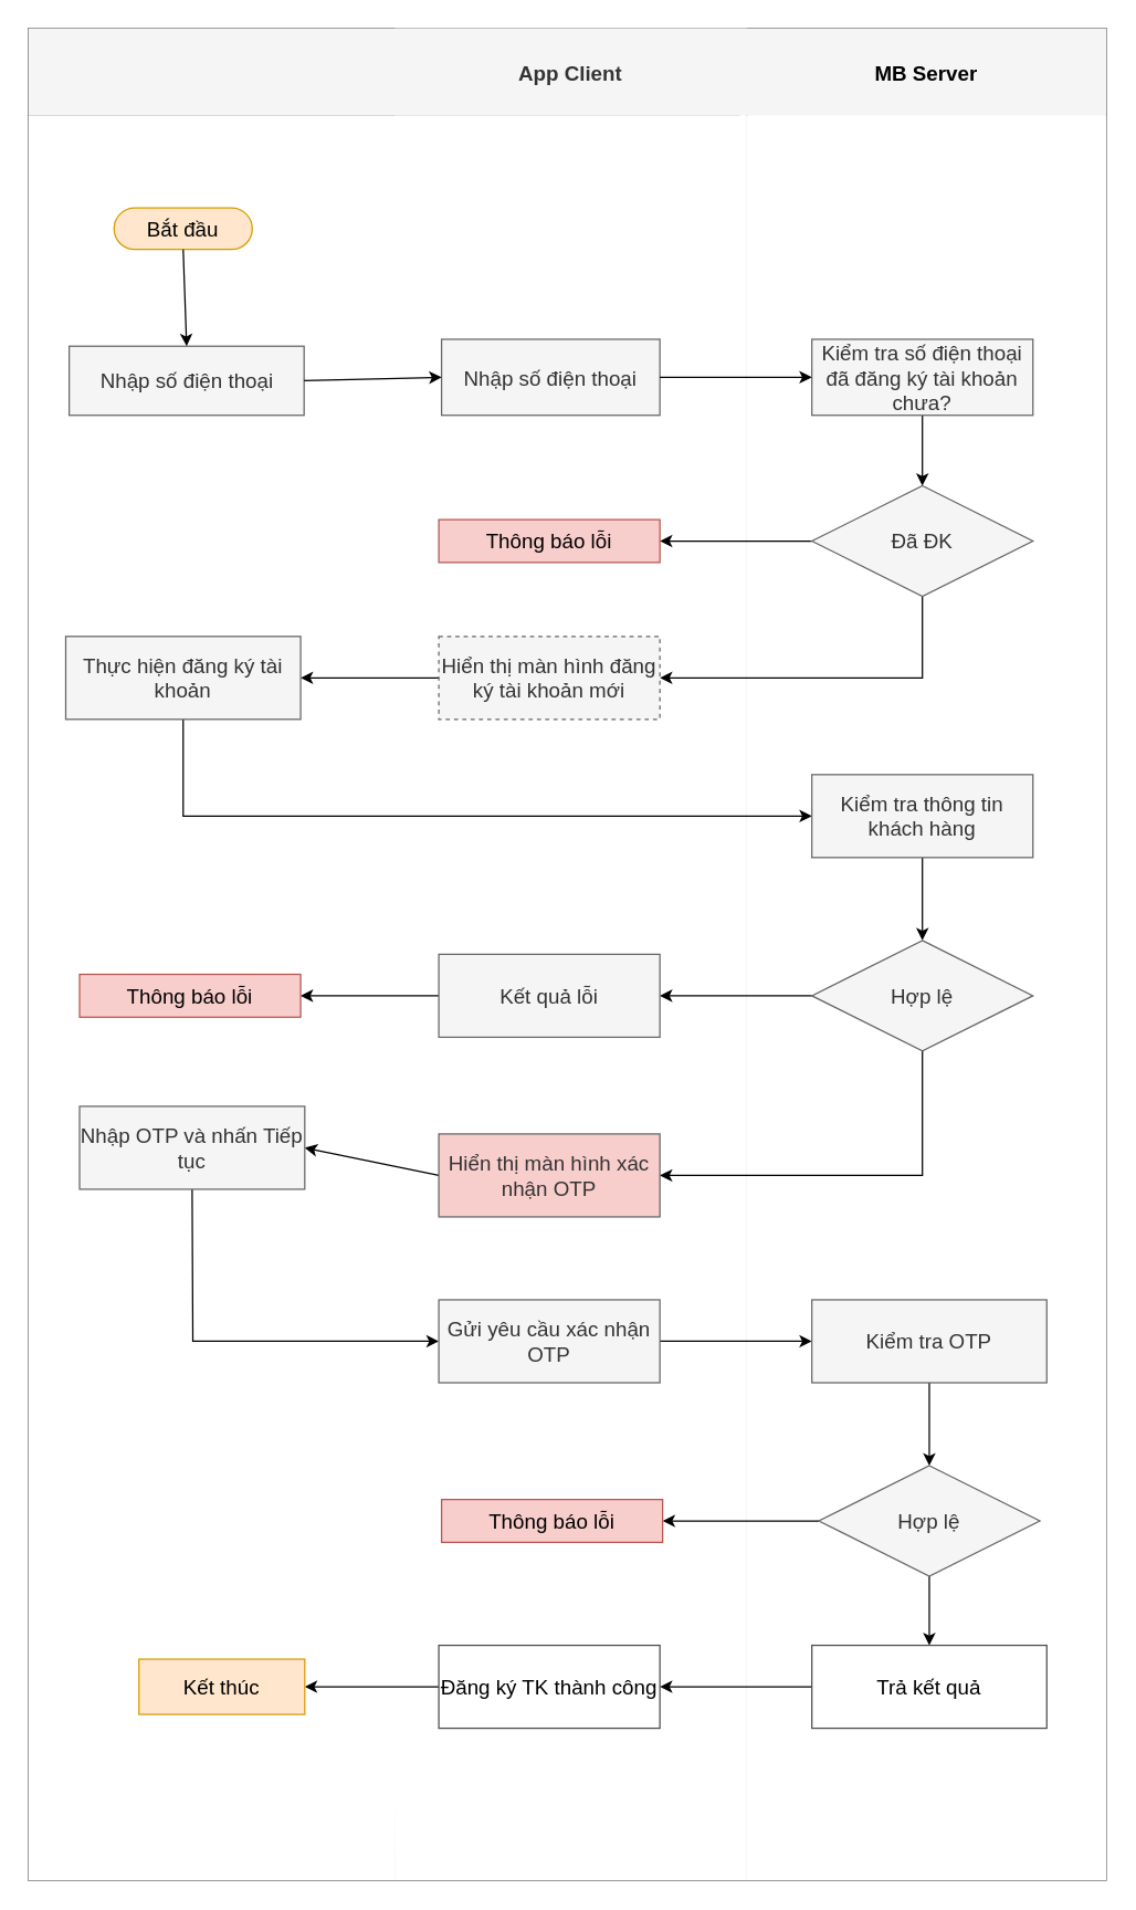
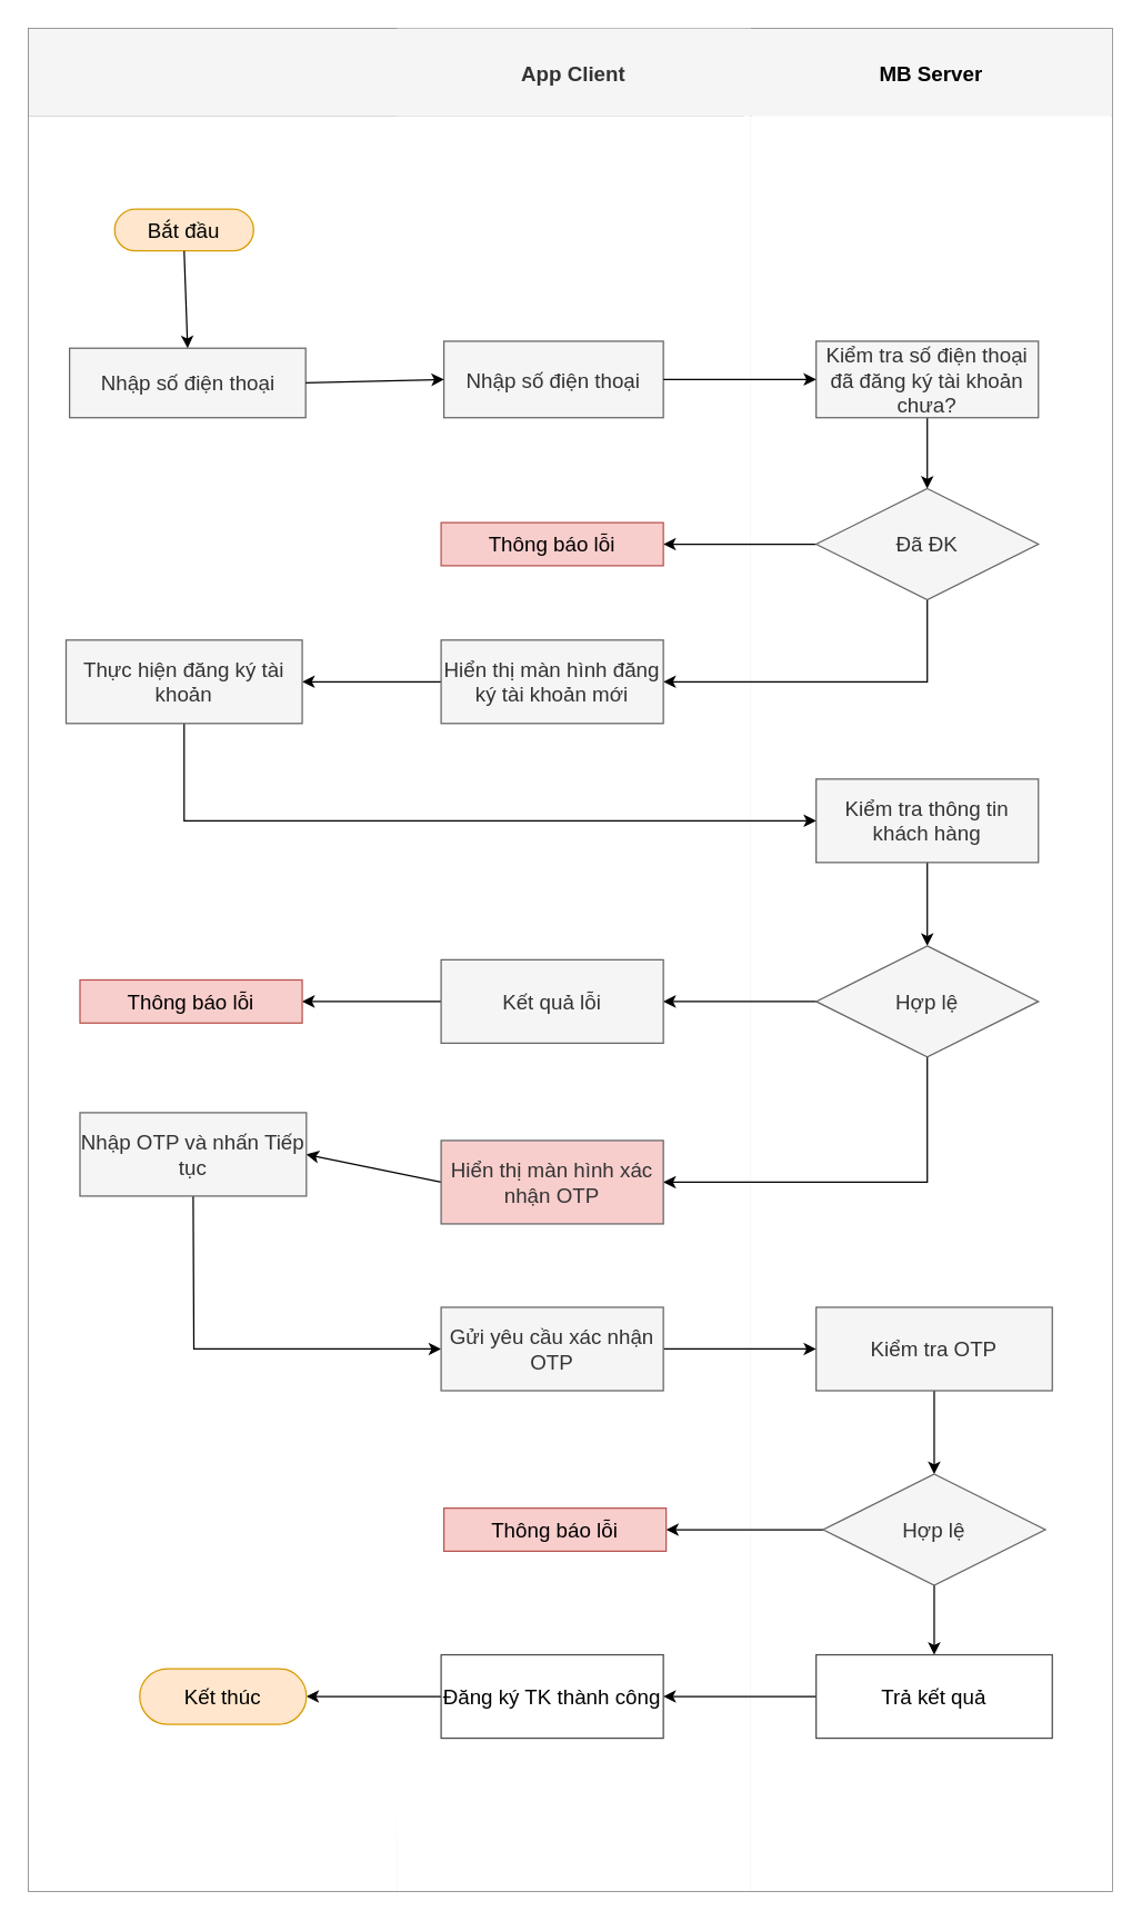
  <mxCell id="0" />
  <mxCell id="1" parent="0" />
  <mxCell id="2" value="" style="shape=table;startSize=0;container=1;collapsible=0;childLayout=tableLayout;fillColor=#f5f5f5;strokeColor=#666666;fontColor=#333333;" parent="1" vertex="1"><mxGeometry x="20" y="20" width="780" height="1340" as="geometry" /></mxCell>
  <mxCell id="3" value="" style="shape=partialRectangle;collapsible=0;dropTarget=0;pointerEvents=0;fillColor=#F5F5F5;top=0;left=0;bottom=0;right=0;points=[[0,0.5],[1,0.5]];portConstraint=eastwest;strokeWidth=2;fontColor=#333333;strokeColor=#666666;" parent="2" vertex="1"><mxGeometry width="780" height="63" as="geometry" /></mxCell>
  <mxCell id="4" value="&lt;b&gt;&lt;font style=&quot;font-size: 15px&quot;&gt;App Client&lt;/font&gt;&lt;/b&gt;" style="shape=partialRectangle;html=1;whiteSpace=wrap;connectable=0;overflow=hidden;top=0;left=0;bottom=0;right=0;pointerEvents=1;fillColor=#f5f5f5;fontColor=#333333;strokeColor=#666666;" parent="3" vertex="1"><mxGeometry x="265" width="255" height="63" as="geometry"><mxRectangle width="255" height="63" as="alternateBounds" /></mxGeometry></mxCell>
  <mxCell id="5" value="&lt;b&gt;&lt;font style=&quot;font-size: 15px&quot;&gt;MB Server&lt;/font&gt;&lt;/b&gt;" style="shape=partialRectangle;html=1;whiteSpace=wrap;connectable=0;overflow=hidden;fillColor=none;top=0;left=0;bottom=0;right=0;pointerEvents=1;" parent="3" vertex="1"><mxGeometry x="520" width="260" height="63" as="geometry"><mxRectangle width="260" height="63" as="alternateBounds" /></mxGeometry></mxCell>
  <mxCell id="6" value="" style="shape=partialRectangle;collapsible=0;dropTarget=0;pointerEvents=0;fillColor=none;top=0;left=0;bottom=0;right=0;points=[[0,0.5],[1,0.5]];portConstraint=eastwest;" parent="2" vertex="1"><mxGeometry y="63" width="780" height="1277" as="geometry" /></mxCell>
  <mxCell id="7" value="" style="shape=partialRectangle;html=1;whiteSpace=wrap;connectable=0;overflow=hidden;top=0;left=0;bottom=0;right=0;pointerEvents=1;strokeWidth=3;dashed=1;" parent="6" vertex="1"><mxGeometry width="265" height="1277" as="geometry"><mxRectangle width="265" height="1277" as="alternateBounds" /></mxGeometry></mxCell>
  <mxCell id="8" value="" style="shape=partialRectangle;html=1;whiteSpace=wrap;connectable=0;overflow=hidden;top=0;left=0;bottom=0;right=0;pointerEvents=1;dashed=1;strokeWidth=3;" parent="6" vertex="1"><mxGeometry x="265" width="255" height="1277" as="geometry"><mxRectangle width="255" height="1277" as="alternateBounds" /></mxGeometry></mxCell>
  <mxCell id="9" value="" style="shape=partialRectangle;html=1;whiteSpace=wrap;connectable=0;overflow=hidden;top=0;left=0;bottom=0;right=0;pointerEvents=1;" parent="6" vertex="1"><mxGeometry x="520" width="260" height="1277" as="geometry"><mxRectangle width="260" height="1277" as="alternateBounds" /></mxGeometry></mxCell>
  <mxCell id="10" value="Bắt đầu" style="rounded=1;whiteSpace=wrap;html=1;fontSize=15;fillColor=#ffe6cc;strokeColor=#d79b00;arcSize=50;" parent="1" vertex="1"><mxGeometry x="82" y="150" width="100" height="30" as="geometry" /></mxCell>
  <mxCell id="11" value="Nhập số điện thoại" style="rounded=0;whiteSpace=wrap;html=1;fontSize=15;fillColor=#f5f5f5;fontColor=#333333;strokeColor=#666666;" parent="1" vertex="1"><mxGeometry x="49.5" y="250" width="170" height="50" as="geometry" /></mxCell>
  <mxCell id="12" value="Nhập số điện thoại" style="rounded=0;whiteSpace=wrap;html=1;fontSize=15;fillColor=#f5f5f5;fontColor=#333333;strokeColor=#666666;" parent="1" vertex="1"><mxGeometry x="319" y="245" width="158" height="55" as="geometry" /></mxCell>
  <mxCell id="13" value="" style="endArrow=classic;html=1;rounded=0;fontSize=15;exitX=0.5;exitY=1;exitDx=0;exitDy=0;entryX=0.5;entryY=0;entryDx=0;entryDy=0;" parent="1" source="10" target="11" edge="1"><mxGeometry width="50" height="50" relative="1" as="geometry"><mxPoint x="347" y="420" as="sourcePoint" /><mxPoint x="397" y="370" as="targetPoint" /></mxGeometry></mxCell>
  <mxCell id="14" style="edgeStyle=none;rounded=0;orthogonalLoop=1;jettySize=auto;html=1;exitX=0.5;exitY=1;exitDx=0;exitDy=0;fontSize=15;" parent="1" source="11" target="11" edge="1"><mxGeometry relative="1" as="geometry" /></mxCell>
  <mxCell id="15" value="" style="endArrow=classic;html=1;rounded=0;fontSize=15;exitX=1;exitY=0.5;exitDx=0;exitDy=0;entryX=0;entryY=0.5;entryDx=0;entryDy=0;" parent="1" source="11" target="12" edge="1"><mxGeometry width="50" height="50" relative="1" as="geometry"><mxPoint x="347" y="420" as="sourcePoint" /><mxPoint x="397" y="370" as="targetPoint" /></mxGeometry></mxCell>
  <mxCell id="16" style="edgeStyle=none;rounded=0;orthogonalLoop=1;jettySize=auto;html=1;exitX=0.5;exitY=1;exitDx=0;exitDy=0;fontSize=15;" parent="1" source="17" target="21" edge="1"><mxGeometry relative="1" as="geometry" /></mxCell>
  <mxCell id="17" value="Kiểm tra số điện thoại đã đăng ký tài khoản chưa?" style="rounded=0;whiteSpace=wrap;html=1;fontSize=15;fillColor=#f5f5f5;fontColor=#333333;strokeColor=#666666;" parent="1" vertex="1"><mxGeometry x="587" y="245" width="160" height="55" as="geometry" /></mxCell>
  <mxCell id="18" value="" style="endArrow=classic;html=1;rounded=0;fontSize=15;exitX=1;exitY=0.5;exitDx=0;exitDy=0;entryX=0;entryY=0.5;entryDx=0;entryDy=0;" parent="1" source="12" target="17" edge="1"><mxGeometry width="50" height="50" relative="1" as="geometry"><mxPoint x="211.25" y="285" as="sourcePoint" /><mxPoint x="317" y="282.5" as="targetPoint" /></mxGeometry></mxCell>
  <mxCell id="19" style="edgeStyle=none;rounded=0;orthogonalLoop=1;jettySize=auto;html=1;exitX=0;exitY=0.5;exitDx=0;exitDy=0;entryX=1;entryY=0.5;entryDx=0;entryDy=0;fontSize=15;" parent="1" source="21" target="22" edge="1"><mxGeometry relative="1" as="geometry" /></mxCell>
  <mxCell id="20" style="edgeStyle=none;rounded=0;orthogonalLoop=1;jettySize=auto;html=1;exitX=0.5;exitY=1;exitDx=0;exitDy=0;entryX=1;entryY=0.5;entryDx=0;entryDy=0;fontSize=15;" parent="1" source="21" target="24" edge="1"><mxGeometry relative="1" as="geometry"><Array as="points"><mxPoint x="667" y="490" /></Array></mxGeometry></mxCell>
  <mxCell id="21" value="Đã ĐK" style="rhombus;whiteSpace=wrap;html=1;fontSize=15;strokeWidth=1;fillColor=#f5f5f5;fontColor=#333333;strokeColor=#666666;" parent="1" vertex="1"><mxGeometry x="587" y="351" width="160" height="80" as="geometry" /></mxCell>
  <mxCell id="22" value="Thông báo lỗi" style="rounded=0;whiteSpace=wrap;html=1;fontSize=15;strokeWidth=1;strokeColor=#b85450;fillColor=#f8cecc;" parent="1" vertex="1"><mxGeometry x="317" y="375.5" width="160" height="31" as="geometry" /></mxCell>
  <mxCell id="23" style="edgeStyle=none;rounded=0;orthogonalLoop=1;jettySize=auto;html=1;exitX=0;exitY=0.5;exitDx=0;exitDy=0;entryX=1;entryY=0.5;entryDx=0;entryDy=0;fontSize=15;" parent="1" source="24" target="26" edge="1"><mxGeometry relative="1" as="geometry" /></mxCell>
- <mxCell id="24" value="Hiển thị màn hình đăng ký tài khoản mới" style="rounded=0;whiteSpace=wrap;html=1;fontSize=15;strokeWidth=1;fillColor=#f5f5f5;fontColor=#333333;strokeColor=#666666;dashed=1;" parent="1" vertex="1"><mxGeometry x="317" y="460" width="160" height="60" as="geometry" /></mxCell>
+ <mxCell id="24" value="Hiển thị màn hình đăng ký tài khoản mới" style="rounded=0;whiteSpace=wrap;html=1;fontSize=15;strokeWidth=1;fillColor=#f5f5f5;fontColor=#333333;strokeColor=#666666;" parent="1" vertex="1"><mxGeometry x="317" y="460" width="160" height="60" as="geometry" /></mxCell>
  <mxCell id="25" style="edgeStyle=none;rounded=0;orthogonalLoop=1;jettySize=auto;html=1;exitX=0.5;exitY=1;exitDx=0;exitDy=0;entryX=0;entryY=0.5;entryDx=0;entryDy=0;fontSize=15;" parent="1" source="26" target="28" edge="1"><mxGeometry relative="1" as="geometry"><Array as="points"><mxPoint x="132" y="590" /></Array></mxGeometry></mxCell>
  <mxCell id="26" value="Thực hiện đăng ký tài khoản" style="rounded=0;whiteSpace=wrap;html=1;fontSize=15;strokeColor=#666666;strokeWidth=1;fillColor=#f5f5f5;fontColor=#333333;" parent="1" vertex="1"><mxGeometry x="47" y="460" width="170" height="60" as="geometry" /></mxCell>
  <mxCell id="27" style="edgeStyle=none;rounded=0;orthogonalLoop=1;jettySize=auto;html=1;exitX=0.5;exitY=1;exitDx=0;exitDy=0;entryX=0.5;entryY=0;entryDx=0;entryDy=0;fontSize=15;" parent="1" source="28" target="31" edge="1"><mxGeometry relative="1" as="geometry" /></mxCell>
  <mxCell id="28" value="Kiểm tra thông tin khách hàng" style="rounded=0;whiteSpace=wrap;html=1;fontSize=15;strokeColor=#666666;strokeWidth=1;fillColor=#f5f5f5;fontColor=#333333;" parent="1" vertex="1"><mxGeometry x="587" y="560" width="160" height="60" as="geometry" /></mxCell>
  <mxCell id="29" style="edgeStyle=none;rounded=0;orthogonalLoop=1;jettySize=auto;html=1;exitX=0;exitY=0.5;exitDx=0;exitDy=0;entryX=1;entryY=0.5;entryDx=0;entryDy=0;fontSize=15;" parent="1" source="31" target="33" edge="1"><mxGeometry relative="1" as="geometry" /></mxCell>
  <mxCell id="30" style="edgeStyle=none;rounded=0;orthogonalLoop=1;jettySize=auto;html=1;exitX=0.5;exitY=1;exitDx=0;exitDy=0;entryX=1;entryY=0.5;entryDx=0;entryDy=0;fontSize=15;" parent="1" source="31" target="36" edge="1"><mxGeometry relative="1" as="geometry"><Array as="points"><mxPoint x="667" y="850" /></Array></mxGeometry></mxCell>
  <mxCell id="31" value="Hợp lệ" style="rhombus;whiteSpace=wrap;html=1;fontSize=15;strokeWidth=1;fillColor=#f5f5f5;fontColor=#333333;strokeColor=#666666;" parent="1" vertex="1"><mxGeometry x="587" y="680" width="160" height="80" as="geometry" /></mxCell>
  <mxCell id="32" style="edgeStyle=none;rounded=0;orthogonalLoop=1;jettySize=auto;html=1;exitX=0;exitY=0.5;exitDx=0;exitDy=0;entryX=1;entryY=0.5;entryDx=0;entryDy=0;fontSize=15;" parent="1" source="33" target="34" edge="1"><mxGeometry relative="1" as="geometry" /></mxCell>
  <mxCell id="33" value="Kết quả lỗi" style="rounded=0;whiteSpace=wrap;html=1;fontSize=15;strokeColor=#666666;strokeWidth=1;fillColor=#f5f5f5;fontColor=#333333;" parent="1" vertex="1"><mxGeometry x="317" y="690" width="160" height="60" as="geometry" /></mxCell>
  <mxCell id="34" value="Thông báo lỗi" style="rounded=0;whiteSpace=wrap;html=1;fontSize=15;strokeWidth=1;strokeColor=#b85450;fillColor=#f8cecc;" parent="1" vertex="1"><mxGeometry x="57" y="704.5" width="160" height="31" as="geometry" /></mxCell>
  <mxCell id="35" style="edgeStyle=none;rounded=0;orthogonalLoop=1;jettySize=auto;html=1;exitX=0;exitY=0.5;exitDx=0;exitDy=0;entryX=1;entryY=0.5;entryDx=0;entryDy=0;fontSize=15;" parent="1" source="36" target="38" edge="1"><mxGeometry relative="1" as="geometry" /></mxCell>
  <mxCell id="36" value="Hiển thị màn hình xác nhận OTP" style="rounded=0;whiteSpace=wrap;html=1;fontSize=15;strokeColor=#666666;strokeWidth=1;fillColor=#f8cecc;fontColor=#333333;" parent="1" vertex="1"><mxGeometry x="317" y="820" width="160" height="60" as="geometry" /></mxCell>
  <mxCell id="37" style="edgeStyle=none;rounded=0;orthogonalLoop=1;jettySize=auto;html=1;exitX=0.5;exitY=1;exitDx=0;exitDy=0;entryX=0;entryY=0.5;entryDx=0;entryDy=0;fontSize=15;" parent="1" source="38" target="40" edge="1"><mxGeometry relative="1" as="geometry"><Array as="points"><mxPoint x="139" y="970" /></Array></mxGeometry></mxCell>
  <mxCell id="38" value="Nhập OTP và nhấn Tiếp tục" style="rounded=0;whiteSpace=wrap;html=1;fontSize=15;strokeColor=#666666;strokeWidth=1;fillColor=#f5f5f5;fontColor=#333333;" parent="1" vertex="1"><mxGeometry x="57" y="800" width="163" height="60" as="geometry" /></mxCell>
  <mxCell id="39" style="edgeStyle=none;rounded=0;orthogonalLoop=1;jettySize=auto;html=1;exitX=1;exitY=0.5;exitDx=0;exitDy=0;entryX=0;entryY=0.5;entryDx=0;entryDy=0;fontSize=15;" parent="1" source="40" target="42" edge="1"><mxGeometry relative="1" as="geometry" /></mxCell>
  <mxCell id="40" value="Gửi yêu cầu xác nhận OTP" style="rounded=0;whiteSpace=wrap;html=1;fontSize=15;strokeColor=#666666;strokeWidth=1;fillColor=#f5f5f5;fontColor=#333333;" parent="1" vertex="1"><mxGeometry x="317" y="940" width="160" height="60" as="geometry" /></mxCell>
  <mxCell id="41" style="edgeStyle=none;rounded=0;orthogonalLoop=1;jettySize=auto;html=1;exitX=0.5;exitY=1;exitDx=0;exitDy=0;entryX=0.5;entryY=0;entryDx=0;entryDy=0;fontSize=15;" parent="1" source="42" target="45" edge="1"><mxGeometry relative="1" as="geometry" /></mxCell>
  <mxCell id="42" value="Kiểm tra OTP" style="rounded=0;whiteSpace=wrap;html=1;fontSize=15;strokeColor=#666666;strokeWidth=1;fillColor=#f5f5f5;fontColor=#333333;" parent="1" vertex="1"><mxGeometry x="587" y="940" width="170" height="60" as="geometry" /></mxCell>
  <mxCell id="43" style="edgeStyle=none;rounded=0;orthogonalLoop=1;jettySize=auto;html=1;exitX=0;exitY=0.5;exitDx=0;exitDy=0;fontSize=15;" parent="1" source="45" target="46" edge="1"><mxGeometry relative="1" as="geometry" /></mxCell>
  <mxCell id="44" style="edgeStyle=none;rounded=0;orthogonalLoop=1;jettySize=auto;html=1;exitX=0.5;exitY=1;exitDx=0;exitDy=0;fontSize=15;" parent="1" source="45" target="48" edge="1"><mxGeometry relative="1" as="geometry" /></mxCell>
  <mxCell id="45" value="Hợp lệ" style="rhombus;whiteSpace=wrap;html=1;fontSize=15;strokeWidth=1;fillColor=#f5f5f5;fontColor=#333333;strokeColor=#666666;" parent="1" vertex="1"><mxGeometry x="592" y="1060" width="160" height="80" as="geometry" /></mxCell>
  <mxCell id="46" value="Thông báo lỗi" style="rounded=0;whiteSpace=wrap;html=1;fontSize=15;strokeWidth=1;strokeColor=#b85450;fillColor=#f8cecc;" parent="1" vertex="1"><mxGeometry x="319" y="1084.5" width="160" height="31" as="geometry" /></mxCell>
  <mxCell id="47" style="edgeStyle=none;rounded=0;orthogonalLoop=1;jettySize=auto;html=1;exitX=0;exitY=0.5;exitDx=0;exitDy=0;entryX=1;entryY=0.5;entryDx=0;entryDy=0;fontSize=15;" parent="1" source="48" target="50" edge="1"><mxGeometry relative="1" as="geometry" /></mxCell>
  <mxCell id="48" value="Trả kết quả" style="rounded=0;whiteSpace=wrap;html=1;fontSize=15;strokeColor=#4D4D4D;strokeWidth=1;gradientColor=none;" parent="1" vertex="1"><mxGeometry x="587" y="1190" width="170" height="60" as="geometry" /></mxCell>
  <mxCell id="49" style="edgeStyle=none;rounded=0;orthogonalLoop=1;jettySize=auto;html=1;exitX=0;exitY=0.5;exitDx=0;exitDy=0;entryX=1;entryY=0.5;entryDx=0;entryDy=0;fontSize=15;" parent="1" source="50" target="51" edge="1"><mxGeometry relative="1" as="geometry" /></mxCell>
  <mxCell id="50" value="Đăng ký TK thành công" style="rounded=0;whiteSpace=wrap;html=1;fontSize=15;strokeColor=#4D4D4D;strokeWidth=1;gradientColor=none;" parent="1" vertex="1"><mxGeometry x="317" y="1190" width="160" height="60" as="geometry" /></mxCell>
- <mxCell id="51" value="Kết thúc" style="whiteSpace=wrap;html=1;fontSize=15;strokeColor=#d79b00;strokeWidth=1;fillColor=#ffe6cc;arcSize=50;rounded=0;" parent="1" vertex="1"><mxGeometry x="100" y="1200" width="120" height="40" as="geometry" /></mxCell>
+ <mxCell id="51" value="Kết thúc" style="rounded=1;whiteSpace=wrap;html=1;fontSize=15;strokeColor=#d79b00;strokeWidth=1;fillColor=#ffe6cc;arcSize=50;" parent="1" vertex="1"><mxGeometry x="100" y="1200" width="120" height="40" as="geometry" /></mxCell>
